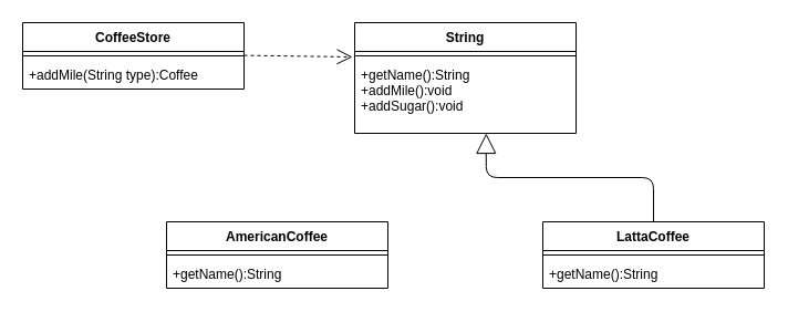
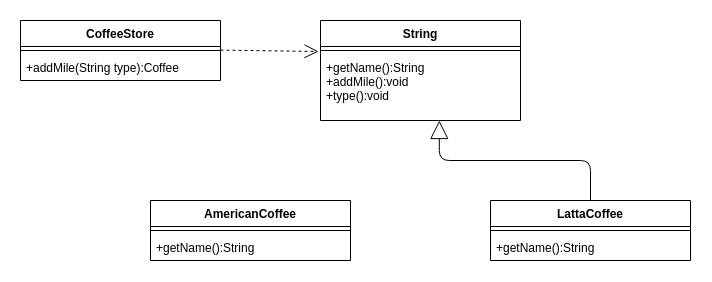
  <mxCell id="0" />
  <mxCell id="1" parent="0" />
  <mxCell id="2" value="CoffeeStore" style="swimlane;fontStyle=1;align=center;verticalAlign=top;childLayout=stackLayout;horizontal=1;startSize=26;horizontalStack=0;resizeParent=1;resizeParentMax=0;resizeLast=0;collapsible=1;marginBottom=0;" vertex="1" parent="1"><mxGeometry x="20" y="20" width="200" height="60" as="geometry"><mxRectangle x="70" y="550" width="100" height="26" as="alternateBounds" /></mxGeometry></mxCell>
  <mxCell id="3" value="" style="line;strokeWidth=1;fillColor=none;align=left;verticalAlign=middle;spacingTop=-1;spacingLeft=3;spacingRight=3;rotatable=0;labelPosition=right;points=[];portConstraint=eastwest;" vertex="1" parent="2"><mxGeometry y="26" width="200" height="8" as="geometry" /></mxCell>
  <mxCell id="4" value="+addMile(String type):Coffee" style="text;strokeColor=none;fillColor=none;align=left;verticalAlign=top;spacingLeft=4;spacingRight=4;overflow=hidden;rotatable=0;points=[[0,0.5],[1,0.5]];portConstraint=eastwest;" vertex="1" parent="2"><mxGeometry y="34" width="200" height="26" as="geometry" /></mxCell>
  <mxCell id="5" value="String" style="swimlane;fontStyle=1;align=center;verticalAlign=top;childLayout=stackLayout;horizontal=1;startSize=26;horizontalStack=0;resizeParent=1;resizeParentMax=0;resizeLast=0;collapsible=1;marginBottom=0;" vertex="1" parent="1"><mxGeometry x="320" y="20" width="200" height="100" as="geometry"><mxRectangle x="70" y="550" width="100" height="26" as="alternateBounds" /></mxGeometry></mxCell>
  <mxCell id="6" value="" style="line;strokeWidth=1;fillColor=none;align=left;verticalAlign=middle;spacingTop=-1;spacingLeft=3;spacingRight=3;rotatable=0;labelPosition=right;points=[];portConstraint=eastwest;" vertex="1" parent="5"><mxGeometry y="26" width="200" height="8" as="geometry" /></mxCell>
- <mxCell id="7" value="+getName():String&#10;+addMile():void&#10;+addSugar():void" style="text;strokeColor=none;fillColor=none;align=left;verticalAlign=top;spacingLeft=4;spacingRight=4;overflow=hidden;rotatable=0;points=[[0,0.5],[1,0.5]];portConstraint=eastwest;" vertex="1" parent="5"><mxGeometry y="34" width="200" height="66" as="geometry" /></mxCell>
+ <mxCell id="7" value="+getName():String&#10;+addMile():void&#10;+type():void" style="text;strokeColor=none;fillColor=none;align=left;verticalAlign=top;spacingLeft=4;spacingRight=4;overflow=hidden;rotatable=0;points=[[0,0.5],[1,0.5]];portConstraint=eastwest;" vertex="1" parent="5"><mxGeometry y="34" width="200" height="66" as="geometry" /></mxCell>
  <mxCell id="8" value="" style="endArrow=open;endSize=12;dashed=1;html=1;" edge="1" parent="1"><mxGeometry width="160" relative="1" as="geometry"><mxPoint x="220" y="49.58" as="sourcePoint" /><mxPoint x="318" y="51" as="targetPoint" /></mxGeometry></mxCell>
  <mxCell id="9" value="AmericanCoffee" style="swimlane;fontStyle=1;align=center;verticalAlign=top;childLayout=stackLayout;horizontal=1;startSize=26;horizontalStack=0;resizeParent=1;resizeParentMax=0;resizeLast=0;collapsible=1;marginBottom=0;" vertex="1" parent="1"><mxGeometry x="150" y="200" width="200" height="60" as="geometry"><mxRectangle x="70" y="550" width="100" height="26" as="alternateBounds" /></mxGeometry></mxCell>
  <mxCell id="10" value="" style="line;strokeWidth=1;fillColor=none;align=left;verticalAlign=middle;spacingTop=-1;spacingLeft=3;spacingRight=3;rotatable=0;labelPosition=right;points=[];portConstraint=eastwest;" vertex="1" parent="9"><mxGeometry y="26" width="200" height="8" as="geometry" /></mxCell>
  <mxCell id="11" value="+getName():String" style="text;strokeColor=none;fillColor=none;align=left;verticalAlign=top;spacingLeft=4;spacingRight=4;overflow=hidden;rotatable=0;points=[[0,0.5],[1,0.5]];portConstraint=eastwest;" vertex="1" parent="9"><mxGeometry y="34" width="200" height="26" as="geometry" /></mxCell>
  <mxCell id="12" value="LattaCoffee" style="swimlane;fontStyle=1;align=center;verticalAlign=top;childLayout=stackLayout;horizontal=1;startSize=26;horizontalStack=0;resizeParent=1;resizeParentMax=0;resizeLast=0;collapsible=1;marginBottom=0;" vertex="1" parent="1"><mxGeometry x="490" y="200" width="200" height="60" as="geometry"><mxRectangle x="70" y="550" width="100" height="26" as="alternateBounds" /></mxGeometry></mxCell>
  <mxCell id="13" value="" style="line;strokeWidth=1;fillColor=none;align=left;verticalAlign=middle;spacingTop=-1;spacingLeft=3;spacingRight=3;rotatable=0;labelPosition=right;points=[];portConstraint=eastwest;" vertex="1" parent="12"><mxGeometry y="26" width="200" height="8" as="geometry" /></mxCell>
  <mxCell id="14" value="+getName():String" style="text;strokeColor=none;fillColor=none;align=left;verticalAlign=top;spacingLeft=4;spacingRight=4;overflow=hidden;rotatable=0;points=[[0,0.5],[1,0.5]];portConstraint=eastwest;" vertex="1" parent="12"><mxGeometry y="34" width="200" height="26" as="geometry" /></mxCell>
  <mxCell id="15" value="" style="endArrow=block;endSize=16;endFill=0;html=1;entryX=0.399;entryY=1.03;entryDx=0;entryDy=0;entryPerimeter=0;edgeStyle=orthogonalEdgeStyle;" edge="1" parent="1"><mxGeometry width="160" relative="1" as="geometry"><mxPoint x="590" y="200" as="sourcePoint" /><mxPoint x="438.8" y="120" as="targetPoint" /><Array as="points"><mxPoint x="590" y="160" /><mxPoint x="439" y="160" /></Array></mxGeometry></mxCell>
